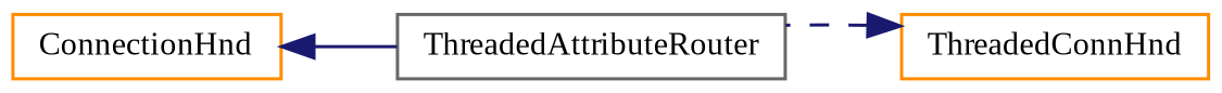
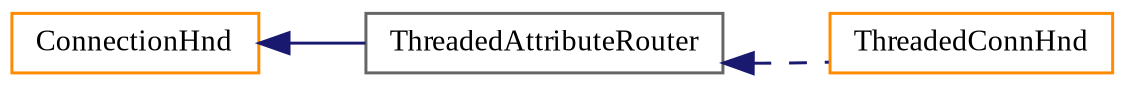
  digraph {
    fontname="Liberation Serif"
    rankdir=LR
    node [color=darkorange fillcolor=white fontname="Liberation Serif" fontsize=10 shape=record style=filled]
    edge [color=midnightblue dir=back fontname="Liberation Serif" fontsize=10 labelfontname=Helvetica labelfontsize=10]
    n1 [height=0.2 label=ConnectionHnd width=0.4]
    n2 [color=gray40 height=0.2 label=ThreadedAttributeRouter width=0.4]
    n3 [height=0.2 label=ThreadedConnHnd width=0.4]
    n1 -> n2 [style=solid]
-   n3 -> n2 [style=dashed]
+   n2 -> n3 [style=dashed]
  }
